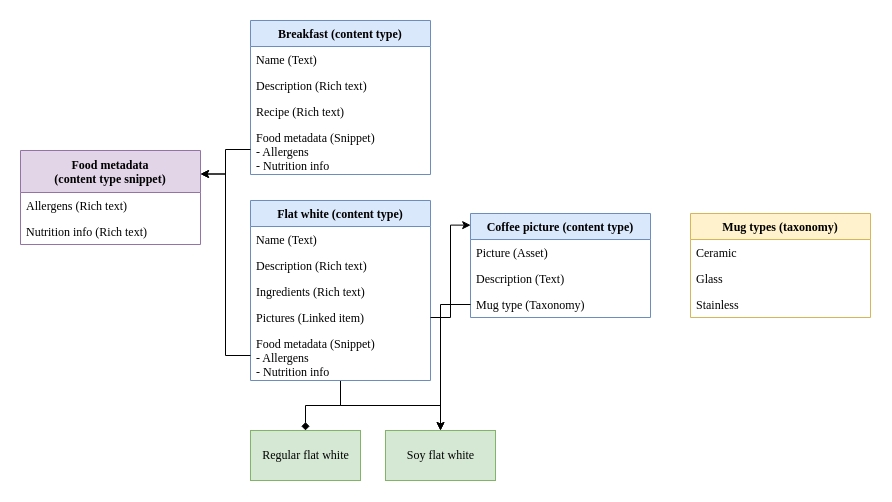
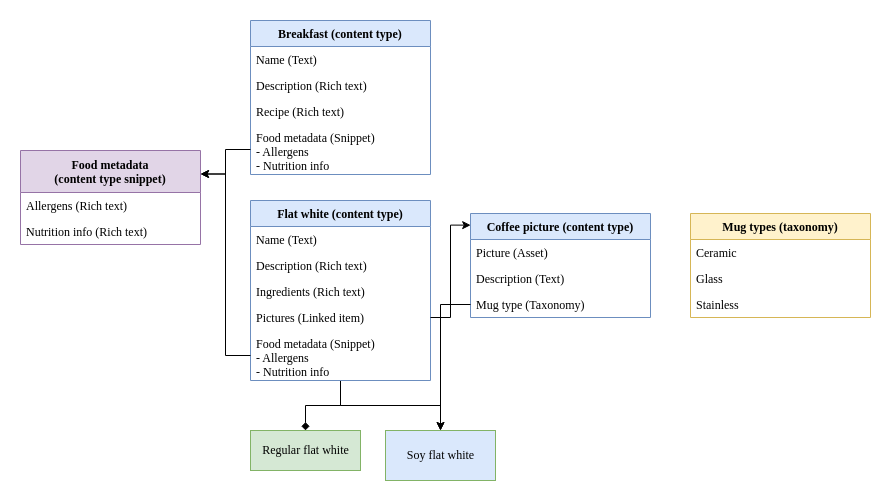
  <mxCell id="0" />
  <mxCell id="1" parent="0" />
  <mxCell id="2" style="edgeStyle=orthogonalEdgeStyle;rounded=0;orthogonalLoop=1;jettySize=auto;html=1;entryX=0.5;entryY=0;entryDx=0;entryDy=0;fontFamily=Work Sans;endArrow=diamond;" parent="1" source="4" target="18" edge="1"><mxGeometry relative="1" as="geometry" /></mxCell>
  <mxCell id="3" style="edgeStyle=orthogonalEdgeStyle;rounded=0;orthogonalLoop=1;jettySize=auto;html=1;entryX=0.5;entryY=0;entryDx=0;entryDy=0;fontFamily=Work Sans;" parent="1" source="4" target="19" edge="1"><mxGeometry relative="1" as="geometry" /></mxCell>
  <mxCell id="4" value="Flat white (content type)" style="swimlane;fontStyle=1;childLayout=stackLayout;horizontal=1;startSize=26;fillColor=#dae8fc;horizontalStack=0;resizeParent=1;resizeParentMax=0;resizeLast=0;collapsible=1;marginBottom=0;strokeColor=#6c8ebf;fontFamily=Work Sans;" parent="1" vertex="1"><mxGeometry x="250" y="200" width="180" height="180" as="geometry" /></mxCell>
  <mxCell id="5" value="Name (Text)" style="text;strokeColor=none;fillColor=none;align=left;verticalAlign=top;spacingLeft=4;spacingRight=4;overflow=hidden;rotatable=0;points=[[0,0.5],[1,0.5]];portConstraint=eastwest;fontFamily=Work Sans;" parent="4" vertex="1"><mxGeometry y="26" width="180" height="26" as="geometry" /></mxCell>
  <mxCell id="6" value="Description (Rich text)" style="text;strokeColor=none;fillColor=none;align=left;verticalAlign=top;spacingLeft=4;spacingRight=4;overflow=hidden;rotatable=0;points=[[0,0.5],[1,0.5]];portConstraint=eastwest;fontFamily=Work Sans;" parent="4" vertex="1"><mxGeometry y="52" width="180" height="26" as="geometry" /></mxCell>
  <mxCell id="7" value="Ingredients (Rich text)" style="text;strokeColor=none;fillColor=none;align=left;verticalAlign=top;spacingLeft=4;spacingRight=4;overflow=hidden;rotatable=0;points=[[0,0.5],[1,0.5]];portConstraint=eastwest;fontFamily=Work Sans;" parent="4" vertex="1"><mxGeometry y="78" width="180" height="26" as="geometry" /></mxCell>
  <mxCell id="8" value="Pictures (Linked item)" style="text;strokeColor=none;fillColor=none;align=left;verticalAlign=top;spacingLeft=4;spacingRight=4;overflow=hidden;rotatable=0;points=[[0,0.5],[1,0.5]];portConstraint=eastwest;fontFamily=Work Sans;" parent="4" vertex="1"><mxGeometry y="104" width="180" height="26" as="geometry" /></mxCell>
  <mxCell id="9" value="Food metadata (Snippet)&#10;- Allergens&#10;- Nutrition info" style="text;strokeColor=none;fillColor=none;align=left;verticalAlign=top;spacingLeft=4;spacingRight=4;overflow=hidden;rotatable=0;points=[[0,0.5],[1,0.5]];portConstraint=eastwest;fontFamily=Work Sans;" parent="4" vertex="1"><mxGeometry y="130" width="180" height="50" as="geometry" /></mxCell>
  <mxCell id="10" value="Coffee picture (content type)" style="swimlane;fontStyle=1;childLayout=stackLayout;horizontal=1;startSize=26;fillColor=#dae8fc;horizontalStack=0;resizeParent=1;resizeParentMax=0;resizeLast=0;collapsible=1;marginBottom=0;strokeColor=#6c8ebf;fontFamily=Work Sans;" parent="1" vertex="1"><mxGeometry x="470" y="213" width="180" height="104" as="geometry" /></mxCell>
  <mxCell id="11" value="Picture (Asset)" style="text;strokeColor=none;fillColor=none;align=left;verticalAlign=top;spacingLeft=4;spacingRight=4;overflow=hidden;rotatable=0;points=[[0,0.5],[1,0.5]];portConstraint=eastwest;fontFamily=Work Sans;" parent="10" vertex="1"><mxGeometry y="26" width="180" height="26" as="geometry" /></mxCell>
  <mxCell id="12" value="Description (Text)" style="text;strokeColor=none;fillColor=none;align=left;verticalAlign=top;spacingLeft=4;spacingRight=4;overflow=hidden;rotatable=0;points=[[0,0.5],[1,0.5]];portConstraint=eastwest;fontFamily=Work Sans;" parent="10" vertex="1"><mxGeometry y="52" width="180" height="26" as="geometry" /></mxCell>
  <mxCell id="13" value="Mug type (Taxonomy)" style="text;strokeColor=none;fillColor=none;align=left;verticalAlign=top;spacingLeft=4;spacingRight=4;overflow=hidden;rotatable=0;points=[[0,0.5],[1,0.5]];portConstraint=eastwest;fontFamily=Work Sans;" parent="10" vertex="1"><mxGeometry y="78" width="180" height="26" as="geometry" /></mxCell>
  <mxCell id="14" value="Mug types (taxonomy)" style="swimlane;fontStyle=1;childLayout=stackLayout;horizontal=1;startSize=26;fillColor=#fff2cc;horizontalStack=0;resizeParent=1;resizeParentMax=0;resizeLast=0;collapsible=1;marginBottom=0;strokeColor=#d6b656;swimlaneLine=1;fontFamily=Work Sans;" parent="1" vertex="1"><mxGeometry x="690" y="213" width="180" height="104" as="geometry" /></mxCell>
  <mxCell id="15" value="Ceramic" style="text;strokeColor=none;fillColor=none;align=left;verticalAlign=top;spacingLeft=4;spacingRight=4;overflow=hidden;rotatable=0;points=[[0,0.5],[1,0.5]];portConstraint=eastwest;fontFamily=Work Sans;" parent="14" vertex="1"><mxGeometry y="26" width="180" height="26" as="geometry" /></mxCell>
  <mxCell id="16" value="Glass" style="text;strokeColor=none;fillColor=none;align=left;verticalAlign=top;spacingLeft=4;spacingRight=4;overflow=hidden;rotatable=0;points=[[0,0.5],[1,0.5]];portConstraint=eastwest;fontFamily=Work Sans;" parent="14" vertex="1"><mxGeometry y="52" width="180" height="26" as="geometry" /></mxCell>
  <mxCell id="17" value="Stainless" style="text;strokeColor=none;fillColor=none;align=left;verticalAlign=top;spacingLeft=4;spacingRight=4;overflow=hidden;rotatable=0;points=[[0,0.5],[1,0.5]];portConstraint=eastwest;fontFamily=Work Sans;" parent="14" vertex="1"><mxGeometry y="78" width="180" height="26" as="geometry" /></mxCell>
- <mxCell id="18" value="Regular flat white" style="html=1;fillColor=#d5e8d4;strokeColor=#82b366;fontFamily=Work Sans;" parent="1" vertex="1"><mxGeometry x="250" y="430" width="110" height="50" as="geometry" /></mxCell>
- <mxCell id="19" value="Soy flat white" style="html=1;fillColor=#d5e8d4;strokeColor=#82b366;fontFamily=Work Sans;" parent="1" vertex="1"><mxGeometry x="385" y="430" width="110" height="50" as="geometry" /></mxCell>
+ <mxCell id="18" value="Regular flat white" style="html=1;fillColor=#d5e8d4;strokeColor=#82b366;fontFamily=Work Sans;" parent="1" vertex="1"><mxGeometry x="250" y="430" width="110" height="40" as="geometry" /></mxCell>
+ <mxCell id="19" value="Soy flat white" style="html=1;fillColor=#dae8fc;strokeColor=#82b366;fontFamily=Work Sans;" parent="1" vertex="1"><mxGeometry x="385" y="430" width="110" height="50" as="geometry" /></mxCell>
  <mxCell id="20" style="edgeStyle=orthogonalEdgeStyle;rounded=0;orthogonalLoop=1;jettySize=auto;html=1;entryX=0.001;entryY=0.112;entryDx=0;entryDy=0;entryPerimeter=0;fontFamily=Work Sans;" parent="1" source="8" target="10" edge="1"><mxGeometry relative="1" as="geometry" /></mxCell>
  <mxCell id="21" style="edgeStyle=orthogonalEdgeStyle;rounded=0;orthogonalLoop=1;jettySize=auto;html=1;fontFamily=Work Sans;" parent="1" source="13" target="19" edge="1"><mxGeometry relative="1" as="geometry" /></mxCell>
  <mxCell id="22" value="Breakfast (content type)" style="swimlane;fontStyle=1;childLayout=stackLayout;horizontal=1;startSize=26;fillColor=#dae8fc;horizontalStack=0;resizeParent=1;resizeParentMax=0;resizeLast=0;collapsible=1;marginBottom=0;strokeColor=#6c8ebf;fontFamily=Work Sans;" parent="1" vertex="1"><mxGeometry x="250" y="20" width="180" height="154" as="geometry" /></mxCell>
  <mxCell id="23" value="Name (Text)" style="text;strokeColor=none;fillColor=none;align=left;verticalAlign=top;spacingLeft=4;spacingRight=4;overflow=hidden;rotatable=0;points=[[0,0.5],[1,0.5]];portConstraint=eastwest;fontFamily=Work Sans;" parent="22" vertex="1"><mxGeometry y="26" width="180" height="26" as="geometry" /></mxCell>
  <mxCell id="24" value="Description (Rich text)" style="text;strokeColor=none;fillColor=none;align=left;verticalAlign=top;spacingLeft=4;spacingRight=4;overflow=hidden;rotatable=0;points=[[0,0.5],[1,0.5]];portConstraint=eastwest;fontFamily=Work Sans;" parent="22" vertex="1"><mxGeometry y="52" width="180" height="26" as="geometry" /></mxCell>
  <mxCell id="25" value="Recipe (Rich text)" style="text;strokeColor=none;fillColor=none;align=left;verticalAlign=top;spacingLeft=4;spacingRight=4;overflow=hidden;rotatable=0;points=[[0,0.5],[1,0.5]];portConstraint=eastwest;fontFamily=Work Sans;" parent="22" vertex="1"><mxGeometry y="78" width="180" height="26" as="geometry" /></mxCell>
  <mxCell id="26" value="Food metadata (Snippet)&#10;- Allergens&#10;- Nutrition info" style="text;strokeColor=none;fillColor=none;align=left;verticalAlign=top;spacingLeft=4;spacingRight=4;overflow=hidden;rotatable=0;points=[[0,0.5],[1,0.5]];portConstraint=eastwest;fontFamily=Work Sans;" parent="22" vertex="1"><mxGeometry y="104" width="180" height="50" as="geometry" /></mxCell>
  <mxCell id="27" value="Food metadata&#10;(content type snippet)" style="swimlane;fontStyle=1;childLayout=stackLayout;horizontal=1;startSize=42;fillColor=#e1d5e7;horizontalStack=0;resizeParent=1;resizeParentMax=0;resizeLast=0;collapsible=1;marginBottom=0;strokeColor=#9673a6;fontFamily=Work Sans;" parent="1" vertex="1"><mxGeometry x="20" y="150" width="180" height="94" as="geometry" /></mxCell>
  <mxCell id="28" value="Allergens (Rich text)" style="text;strokeColor=none;fillColor=none;align=left;verticalAlign=top;spacingLeft=4;spacingRight=4;overflow=hidden;rotatable=0;points=[[0,0.5],[1,0.5]];portConstraint=eastwest;fontFamily=Work Sans;" parent="27" vertex="1"><mxGeometry y="42" width="180" height="26" as="geometry" /></mxCell>
  <mxCell id="29" value="Nutrition info (Rich text)" style="text;strokeColor=none;fillColor=none;align=left;verticalAlign=top;spacingLeft=4;spacingRight=4;overflow=hidden;rotatable=0;points=[[0,0.5],[1,0.5]];portConstraint=eastwest;fontFamily=Work Sans;" parent="27" vertex="1"><mxGeometry y="68" width="180" height="26" as="geometry" /></mxCell>
  <mxCell id="30" style="edgeStyle=orthogonalEdgeStyle;rounded=0;orthogonalLoop=1;jettySize=auto;html=1;entryX=1;entryY=0.25;entryDx=0;entryDy=0;fontFamily=Work Sans;" parent="1" source="26" target="27" edge="1"><mxGeometry relative="1" as="geometry" /></mxCell>
  <mxCell id="31" style="edgeStyle=orthogonalEdgeStyle;rounded=0;orthogonalLoop=1;jettySize=auto;html=1;entryX=1;entryY=0.25;entryDx=0;entryDy=0;fontFamily=Work Sans;" parent="1" source="9" target="27" edge="1"><mxGeometry relative="1" as="geometry" /></mxCell>
